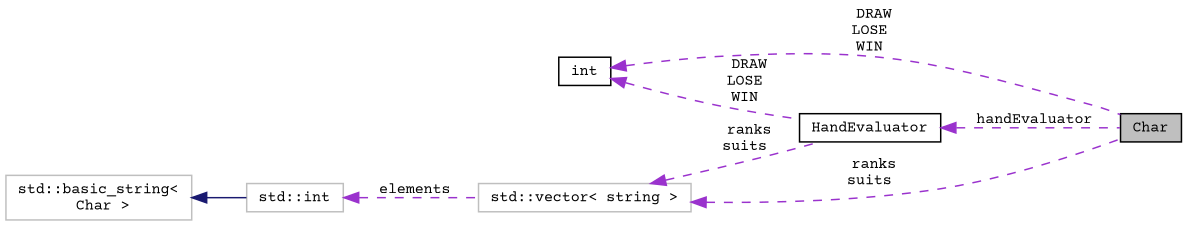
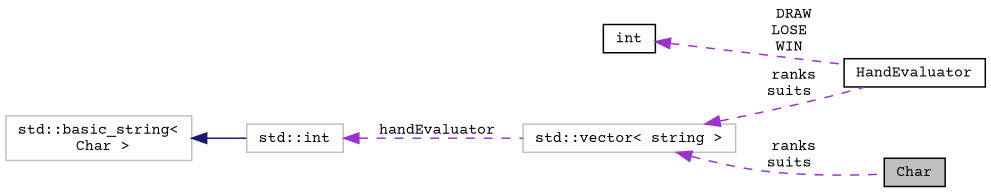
  digraph {
    fontname="Courier Prime"
    rankdir=LR
    node [color=black fillcolor=white fontname="Courier Prime" fontsize=10 shape=record style=filled]
    edge [color=darkorchid3 dir=back fontname="Courier Prime" fontsize=10 labelfontname=Helvetica labelfontsize=10 style=dashed]
    n1 [fillcolor=grey75 fontcolor=black height=0.2 label=Char width=0.4]
    n2 [height=0.2 label=int width=0.4]
    n3 [height=0.2 label=HandEvaluator width=0.4]
    n4 [color=grey75 height=0.2 label="std::vector\< string \>" width=0.4]
    n5 [color=grey75 height=0.2 label="std::int" width=0.4]
    n6 [color=grey75 height=0.2 label="std::basic_string\<\l Char \>" width=0.4]
-   n2 -> n1 [label=" DRAW\nLOSE\nWIN"]
    n2 -> n3 [label=" DRAW\nLOSE\nWIN"]
-   n3 -> n1 [label=" handEvaluator"]
    n4 -> n1 [label=" ranks\nsuits"]
    n4 -> n3 [label=" ranks\nsuits"]
-   n5 -> n4 [label=" elements"]
+   n5 -> n4 [label=" handEvaluator"]
    n6 -> n5 [color=midnightblue style=solid]
  }
